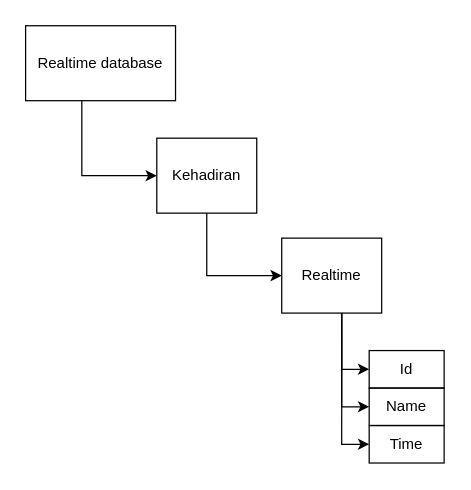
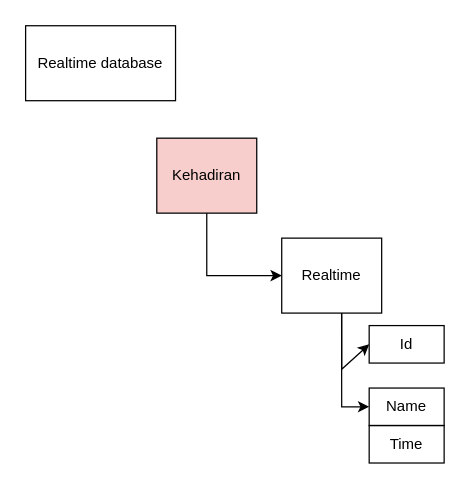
  <mxCell id="0" />
  <mxCell id="1" parent="0" />
- <mxCell id="2" value="" style="edgeStyle=orthogonalEdgeStyle;rounded=0;orthogonalLoop=1;jettySize=auto;html=1;" edge="1" parent="1" source="3" target="4"><mxGeometry relative="1" as="geometry"><Array as="points"><mxPoint x="65" y="140" /><mxPoint x="145" y="140" /></Array></mxGeometry></mxCell>
  <mxCell id="3" value="Realtime database" style="rounded=0;whiteSpace=wrap;html=1;" vertex="1" parent="1"><mxGeometry x="20" y="20" width="120" height="60" as="geometry" /></mxCell>
- <mxCell id="4" value="Kehadiran" style="rounded=0;whiteSpace=wrap;html=1;" vertex="1" parent="1"><mxGeometry x="125" y="110" width="80" height="60" as="geometry" /></mxCell>
+ <mxCell id="4" value="Kehadiran" style="rounded=0;whiteSpace=wrap;html=1;fillColor=#f8cecc;" vertex="1" parent="1"><mxGeometry x="125" y="110" width="80" height="60" as="geometry" /></mxCell>
  <mxCell id="5" value="Realtime" style="rounded=0;whiteSpace=wrap;html=1;" vertex="1" parent="1"><mxGeometry x="225" y="190" width="80" height="60" as="geometry" /></mxCell>
  <mxCell id="6" value="" style="endArrow=classic;html=1;rounded=0;exitX=0.5;exitY=1;exitDx=0;exitDy=0;entryX=0;entryY=0.5;entryDx=0;entryDy=0;" edge="1" parent="1" source="4" target="5"><mxGeometry width="50" height="50" relative="1" as="geometry"><mxPoint x="365" y="280" as="sourcePoint" /><mxPoint x="415" y="230" as="targetPoint" /><Array as="points"><mxPoint x="165" y="220" /></Array></mxGeometry></mxCell>
- <mxCell id="7" value="Id" style="text;html=1;strokeColor=default;fillColor=none;align=center;verticalAlign=middle;whiteSpace=wrap;rounded=0;" vertex="1" parent="1"><mxGeometry x="295" y="280" width="60" height="30" as="geometry" /></mxCell>
+ <mxCell id="7" value="Id" style="text;html=1;strokeColor=default;fillColor=none;align=center;verticalAlign=middle;whiteSpace=wrap;rounded=0;" vertex="1" parent="1"><mxGeometry x="295" y="260" width="60" height="30" as="geometry" /></mxCell>
  <mxCell id="8" value="Name" style="text;html=1;strokeColor=default;fillColor=none;align=center;verticalAlign=middle;whiteSpace=wrap;rounded=0;" vertex="1" parent="1"><mxGeometry x="295" y="310" width="60" height="30" as="geometry" /></mxCell>
  <mxCell id="9" value="Time" style="text;html=1;strokeColor=default;fillColor=none;align=center;verticalAlign=middle;whiteSpace=wrap;rounded=0;" vertex="1" parent="1"><mxGeometry x="295" y="340" width="60" height="30" as="geometry" /></mxCell>
  <mxCell id="10" value="" style="endArrow=classic;html=1;rounded=0;entryX=0;entryY=0.5;entryDx=0;entryDy=0;" edge="1" parent="1" target="7"><mxGeometry width="50" height="50" relative="1" as="geometry"><mxPoint x="273" y="250" as="sourcePoint" /><mxPoint x="415" y="230" as="targetPoint" /><Array as="points"><mxPoint x="273" y="295" /></Array></mxGeometry></mxCell>
  <mxCell id="11" value="" style="endArrow=classic;html=1;rounded=0;exitX=0.599;exitY=1;exitDx=0;exitDy=0;exitPerimeter=0;" edge="1" parent="1" source="5"><mxGeometry width="50" height="50" relative="1" as="geometry"><mxPoint x="275" y="260" as="sourcePoint" /><mxPoint x="295" y="325" as="targetPoint" /><Array as="points"><mxPoint x="273" y="325" /></Array></mxGeometry></mxCell>
- <mxCell id="12" value="" style="endArrow=classic;html=1;rounded=0;exitX=0.601;exitY=1.004;exitDx=0;exitDy=0;exitPerimeter=0;entryX=0;entryY=0.5;entryDx=0;entryDy=0;" edge="1" parent="1" source="5" target="9"><mxGeometry width="50" height="50" relative="1" as="geometry"><mxPoint x="275" y="250" as="sourcePoint" /><mxPoint x="285" y="310" as="targetPoint" /><Array as="points"><mxPoint x="273" y="355" /></Array></mxGeometry></mxCell>
